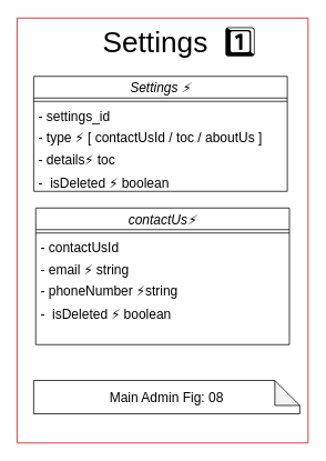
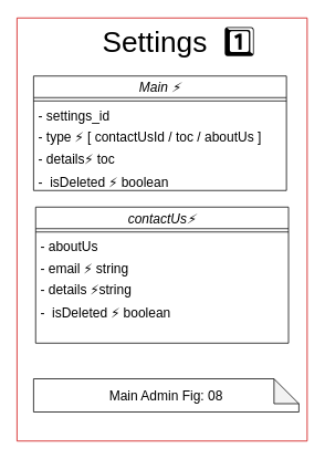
  <mxCell id="0" />
  <mxCell id="1" parent="0" />
  <mxCell id="2" value="" style="swimlane;startSize=0;strokeColor=#CC0000;" vertex="1" parent="1"><mxGeometry x="20" y="21" width="350" height="510" as="geometry"><mxRectangle x="480" y="1600" width="50" height="40" as="alternateBounds" /></mxGeometry></mxCell>
  <mxCell id="3" value="Settings&amp;nbsp; 1️⃣" style="text;html=1;align=center;verticalAlign=middle;resizable=0;points=[];autosize=1;strokeColor=none;fillColor=none;fontSize=35;rotation=0;" vertex="1" parent="2"><mxGeometry x="90" y="-1" width="210" height="60" as="geometry" /></mxCell>
- <mxCell id="4" value="Settings ⚡" style="swimlane;fontStyle=2;align=center;verticalAlign=middle;childLayout=stackLayout;horizontal=1;startSize=26;horizontalStack=0;resizeParent=1;resizeLast=0;collapsible=1;marginBottom=0;rounded=0;shadow=0;strokeWidth=1;fontSize=16;" vertex="1" parent="2"><mxGeometry x="20" y="70" width="305" height="138" as="geometry"><mxRectangle x="25" y="101.5" width="160" height="26" as="alternateBounds" /></mxGeometry></mxCell>
+ <mxCell id="4" value="Main ⚡" style="swimlane;fontStyle=2;align=center;verticalAlign=middle;childLayout=stackLayout;horizontal=1;startSize=26;horizontalStack=0;resizeParent=1;resizeLast=0;collapsible=1;marginBottom=0;rounded=0;shadow=0;strokeWidth=1;fontSize=16;" vertex="1" parent="2"><mxGeometry x="20" y="70" width="305" height="138" as="geometry"><mxRectangle x="25" y="101.5" width="160" height="26" as="alternateBounds" /></mxGeometry></mxCell>
  <mxCell id="5" value="" style="line;html=1;strokeWidth=1;align=left;verticalAlign=middle;spacingTop=-1;spacingLeft=3;spacingRight=3;rotatable=0;labelPosition=right;points=[];portConstraint=eastwest;fontSize=16;" vertex="1" parent="4"><mxGeometry y="26" width="305" height="8" as="geometry" /></mxCell>
  <mxCell id="6" value="- settings_id" style="text;align=left;verticalAlign=middle;spacingLeft=4;spacingRight=4;overflow=hidden;rotatable=0;points=[[0,0.5],[1,0.5]];portConstraint=eastwest;fontSize=16;" vertex="1" parent="4"><mxGeometry y="34" width="305" height="26" as="geometry" /></mxCell>
  <mxCell id="7" value="- type ⚡ [ contactUsId / toc / aboutUs ]" style="text;align=left;verticalAlign=middle;spacingLeft=4;spacingRight=4;overflow=hidden;rotatable=0;points=[[0,0.5],[1,0.5]];portConstraint=eastwest;fontSize=16;" vertex="1" parent="4"><mxGeometry y="60" width="305" height="26" as="geometry" /></mxCell>
  <mxCell id="8" value="- details⚡ toc" style="text;align=left;verticalAlign=middle;spacingLeft=4;spacingRight=4;overflow=hidden;rotatable=0;points=[[0,0.5],[1,0.5]];portConstraint=eastwest;fontSize=16;" vertex="1" parent="4"><mxGeometry y="86" width="305" height="26" as="geometry" /></mxCell>
  <mxCell id="9" value="-  isDeleted ⚡ boolean" style="text;align=left;verticalAlign=top;spacingLeft=4;spacingRight=4;overflow=hidden;rotatable=0;points=[[0,0.5],[1,0.5]];portConstraint=eastwest;fontSize=16;" vertex="1" parent="4"><mxGeometry y="112" width="305" height="26" as="geometry" /></mxCell>
  <mxCell id="10" value="contactUs⚡" style="swimlane;fontStyle=2;align=center;verticalAlign=middle;childLayout=stackLayout;horizontal=1;startSize=26;horizontalStack=0;resizeParent=1;resizeLast=0;collapsible=1;marginBottom=0;rounded=0;shadow=0;strokeWidth=1;fontSize=16;" vertex="1" parent="2"><mxGeometry x="22.5" y="228" width="305" height="164" as="geometry"><mxRectangle x="25" y="101.5" width="160" height="26" as="alternateBounds" /></mxGeometry></mxCell>
  <mxCell id="11" value="" style="line;html=1;strokeWidth=1;align=left;verticalAlign=middle;spacingTop=-1;spacingLeft=3;spacingRight=3;rotatable=0;labelPosition=right;points=[];portConstraint=eastwest;fontSize=16;" vertex="1" parent="10"><mxGeometry y="26" width="305" height="8" as="geometry" /></mxCell>
- <mxCell id="12" value="- contactUsId" style="text;align=left;verticalAlign=middle;spacingLeft=4;spacingRight=4;overflow=hidden;rotatable=0;points=[[0,0.5],[1,0.5]];portConstraint=eastwest;fontSize=16;" vertex="1" parent="10"><mxGeometry y="34" width="305" height="26" as="geometry" /></mxCell>
+ <mxCell id="12" value="- aboutUs" style="text;align=left;verticalAlign=middle;spacingLeft=4;spacingRight=4;overflow=hidden;rotatable=0;points=[[0,0.5],[1,0.5]];portConstraint=eastwest;fontSize=16;" vertex="1" parent="10"><mxGeometry y="34" width="305" height="26" as="geometry" /></mxCell>
  <mxCell id="13" value="- email ⚡ string" style="text;align=left;verticalAlign=middle;spacingLeft=4;spacingRight=4;overflow=hidden;rotatable=0;points=[[0,0.5],[1,0.5]];portConstraint=eastwest;fontSize=16;" vertex="1" parent="10"><mxGeometry y="60" width="305" height="26" as="geometry" /></mxCell>
- <mxCell id="14" value="- phoneNumber ⚡string" style="text;align=left;verticalAlign=middle;spacingLeft=4;spacingRight=4;overflow=hidden;rotatable=0;points=[[0,0.5],[1,0.5]];portConstraint=eastwest;fontSize=16;" vertex="1" parent="10"><mxGeometry y="86" width="305" height="26" as="geometry" /></mxCell>
+ <mxCell id="14" value="- details ⚡string" style="text;align=left;verticalAlign=middle;spacingLeft=4;spacingRight=4;overflow=hidden;rotatable=0;points=[[0,0.5],[1,0.5]];portConstraint=eastwest;fontSize=16;" vertex="1" parent="10"><mxGeometry y="86" width="305" height="26" as="geometry" /></mxCell>
  <mxCell id="15" value="-  isDeleted ⚡ boolean" style="text;align=left;verticalAlign=top;spacingLeft=4;spacingRight=4;overflow=hidden;rotatable=0;points=[[0,0.5],[1,0.5]];portConstraint=eastwest;fontSize=16;" vertex="1" parent="10"><mxGeometry y="112" width="305" height="26" as="geometry" /></mxCell>
  <mxCell id="16" value="&lt;div&gt;Main Admin Fig: 08&lt;/div&gt;" style="shape=note;whiteSpace=wrap;html=1;backgroundOutline=1;darkOpacity=0.05;fontSize=16;" vertex="1" parent="2"><mxGeometry x="20" y="435" width="320" height="40" as="geometry" /></mxCell>
